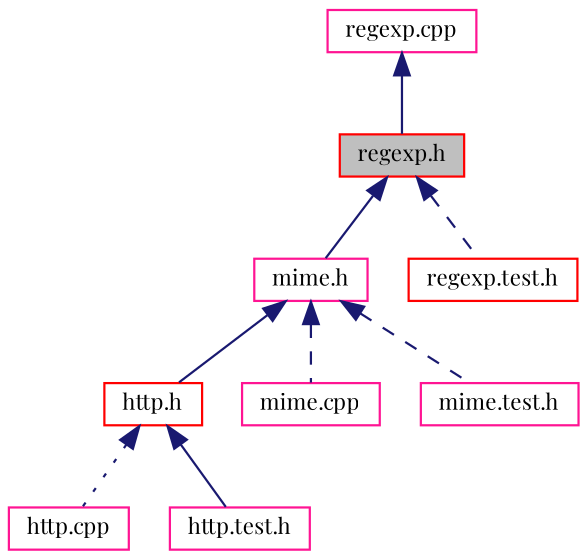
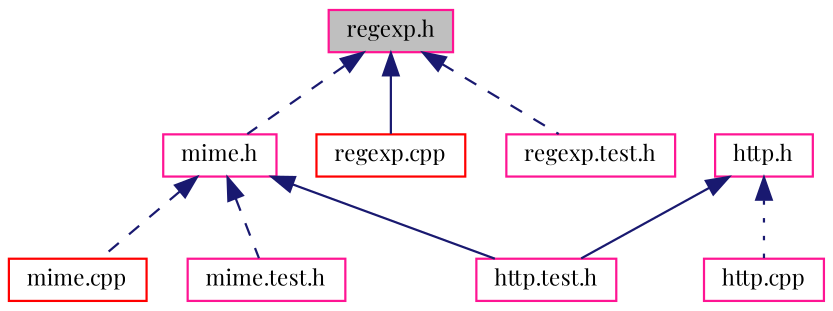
  digraph {
    fontname="Playfair Display"
    node [color=deeppink fillcolor=white fontname="Playfair Display" fontsize=10 shape=record style=filled]
    edge [color=midnightblue dir=back fontname="Playfair Display" fontsize=10 labelfontname=Helvetica labelfontsize=10 style=dashed]
-   n1 [color=red fillcolor=grey75 fontcolor=black height=0.2 label="regexp.h" width=0.4]
+   n1 [fillcolor=grey75 fontcolor=black height=0.2 label="regexp.h" width=0.4]
    n2 [height=0.2 label="mime.h" width=0.4]
-   n3 [height=0.2 label="regexp.cpp" width=0.4]
-   n4 [color=red height=0.2 label="regexp.test.h" width=0.4]
-   n5 [color=red height=0.2 label="http.h" width=0.4]
+   n3 [color=red height=0.2 label="regexp.cpp" width=0.4]
+   n4 [height=0.2 label="regexp.test.h" width=0.4]
+   n5 [height=0.2 label="http.h" width=0.4]
    n6 [height=0.2 label="http.cpp" width=0.4]
    n7 [height=0.2 label="http.test.h" width=0.4]
-   n8 [height=0.2 label="mime.cpp" width=0.4]
+   n8 [color=red height=0.2 label="mime.cpp" width=0.4]
    n9 [height=0.2 label="mime.test.h" width=0.4]
-   n1 -> n2 [style=solid]
-   n3 -> n1 [style=solid]
+   n1 -> n2
+   n1 -> n3 [style=solid]
    n1 -> n4
-   n2 -> n5 [style=solid]
+   n2 -> n7 [style=solid]
    n2 -> n8
    n2 -> n9
    n5 -> n6 [style=dotted]
    n5 -> n7 [style=solid]
  }
